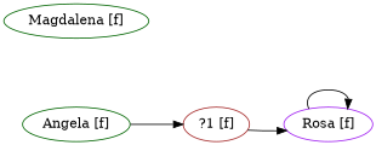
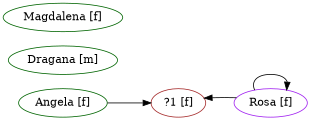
  digraph {
    rankdir=LR
    node [color=darkgreen]
    "?1 [f]" [color=brown]
    "Rosa [f]" [color=purple]
    "Angela [f]"
+   "Dragana [m]"
    "Magdalena [f]"
-   "?1 [f]" -> "Rosa [f]"
+   "Rosa [f]" -> "?1 [f]"
    "Rosa [f]" -> "Rosa [f]"
    "Angela [f]" -> "?1 [f]"
  }
